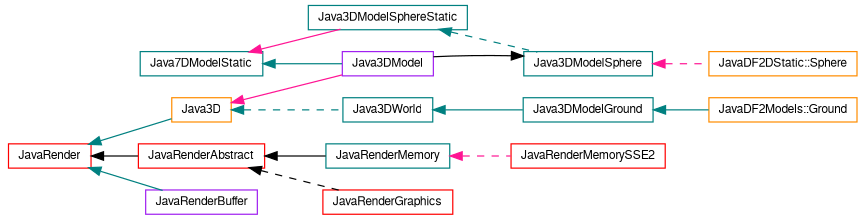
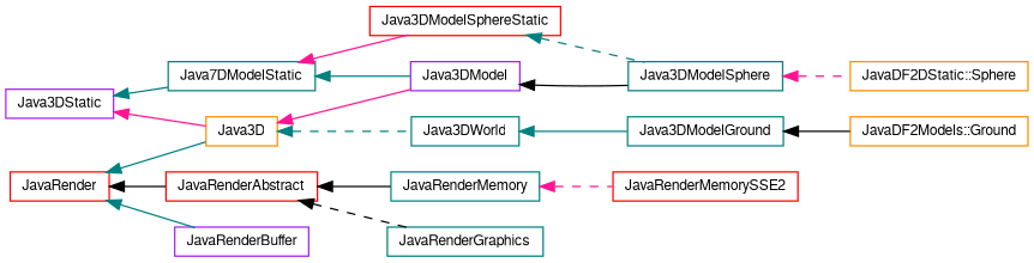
  digraph {
    rankdir=LR
    node [color=teal fontname=FreeSans fontsize=10 shape=record]
    edge [color=teal dir=back fontname=FreeSans fontsize=10 labelfontname=FreeSans labelfontsize=10 style=solid]
+   n1 [color=purple height=0.2 label=Java3DStatic width=0.4]
    n2 [color=darkorange height=0.2 label=Java3D width=0.4]
    n3 [height=0.2 label=Java7DModelStatic width=0.4]
    n4 [color=red height=0.2 label=JavaRender width=0.4]
    n5 [color=red height=0.2 label=JavaRenderAbstract width=0.4]
    n6 [color=purple height=0.2 label=JavaRenderBuffer width=0.4]
    n7 [color=purple height=0.2 label=Java3DModel width=0.4]
    n8 [height=0.2 label=Java3DWorld width=0.4]
-   n9 [height=0.2 label=Java3DModelSphereStatic width=0.4]
+   n9 [color=red height=0.2 label=Java3DModelSphereStatic width=0.4]
    n10 [height=0.2 label=Java3DModelSphere width=0.4]
    n11 [height=0.2 label=Java3DModelGround width=0.4]
    n12 [color=darkorange height=0.2 label="JavaDF2Models::Ground" width=0.4]
    n13 [color=darkorange height=0.2 label="JavaDF2DStatic::Sphere" width=0.4]
-   n14 [color=red height=0.2 label=JavaRenderGraphics width=0.4]
+   n14 [height=0.2 label=JavaRenderGraphics width=0.4]
    n15 [height=0.2 label=JavaRenderMemory width=0.4]
    n16 [color=red height=0.2 label=JavaRenderMemorySSE2 width=0.4]
+   n1 -> n2 [color=deeppink]
+   n1 -> n3
    n2 -> n7 [color=deeppink]
    n2 -> n8 [style=dashed]
    n3 -> n7
    n3 -> n9 [color=deeppink]
    n4 -> n2
    n4 -> n5 [color=black]
    n4 -> n6
    n5 -> n14 [color=black style=dashed]
    n5 -> n15 [color=black]
-   n10 -> n7 [color=black]
+   n7 -> n10 [color=black]
    n8 -> n11
    n9 -> n10 [style=dashed]
    n10 -> n13 [color=deeppink style=dashed]
-   n11 -> n12
+   n11 -> n12 [color=black]
    n15 -> n16 [color=deeppink style=dashed]
  }
